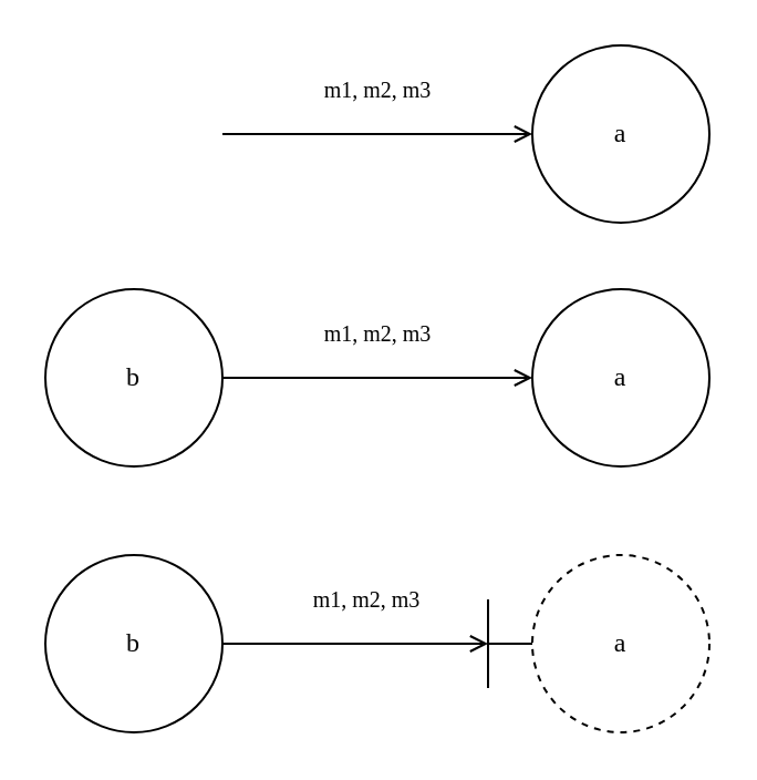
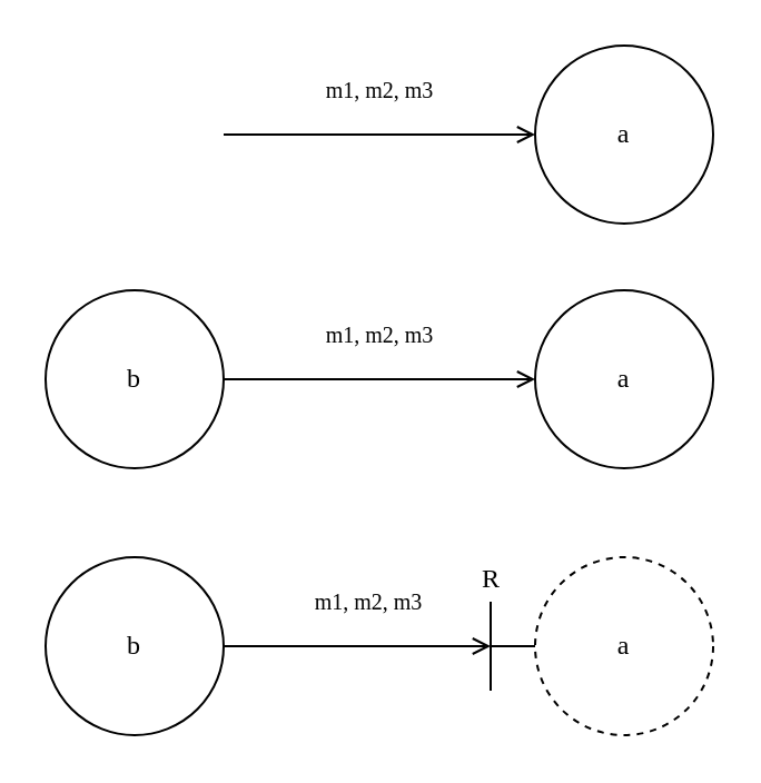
  <mxCell id="0" />
  <mxCell id="1" parent="0" />
  <mxCell id="2" value="b" style="ellipse;whiteSpace=wrap;html=1;aspect=fixed;fontFamily=ComicMono;fontSource=https%3A%2F%2Fdtinth.github.io%2Fcomic-mono-font%2FComicMono.ttf;" vertex="1" parent="1"><mxGeometry x="20" y="250" width="80" height="80" as="geometry" /></mxCell>
+ <mxCell id="3" value="R" style="text;html=1;align=center;verticalAlign=middle;resizable=0;points=[];autosize=1;strokeColor=none;fillColor=none;fontFamily=ComicMono;fontSource=https%3A%2F%2Fdtinth.github.io%2Fcomic-mono-font%2FComicMono.ttf;" vertex="1" parent="1"><mxGeometry x="210" y="250" width="20" height="20" as="geometry" /></mxCell>
  <mxCell id="4" value="" style="endArrow=open;html=1;rounded=0;fontFamily=pt-ciceri;fontSource=https%3A%2F%2Foh-no-saurs.netlify.app%2Fpt-ciceri.7522a34f.woff;exitX=1;exitY=0.5;exitDx=0;exitDy=0;endFill=0;" edge="1" parent="1" source="2"><mxGeometry width="50" height="50" relative="1" as="geometry"><mxPoint x="210" y="430" as="sourcePoint" /><mxPoint x="220" y="290" as="targetPoint" /></mxGeometry></mxCell>
  <mxCell id="5" value="b" style="ellipse;whiteSpace=wrap;html=1;aspect=fixed;fontFamily=ComicMono;fontSource=https%3A%2F%2Fdtinth.github.io%2Fcomic-mono-font%2FComicMono.ttf;" vertex="1" parent="1"><mxGeometry x="20" y="130" width="80" height="80" as="geometry" /></mxCell>
  <mxCell id="6" value="" style="endArrow=open;html=1;rounded=0;fontFamily=pt-ciceri;fontSource=https%3A%2F%2Foh-no-saurs.netlify.app%2Fpt-ciceri.7522a34f.woff;exitX=1;exitY=0.5;exitDx=0;exitDy=0;endFill=0;entryX=0;entryY=0.5;entryDx=0;entryDy=0;" edge="1" parent="1" source="5" target="10"><mxGeometry width="50" height="50" relative="1" as="geometry"><mxPoint x="210" y="310" as="sourcePoint" /><mxPoint x="237.5" y="169.88" as="targetPoint" /></mxGeometry></mxCell>
  <mxCell id="7" value="" style="group" vertex="1" connectable="0" parent="1"><mxGeometry x="220" y="270" width="20" height="40" as="geometry" /></mxCell>
  <mxCell id="8" value="" style="endArrow=none;html=1;rounded=0;fontFamily=pt-ciceri;fontSource=https%3A%2F%2Foh-no-saurs.netlify.app%2Fpt-ciceri.7522a34f.woff;" edge="1" parent="7"><mxGeometry width="50" height="50" relative="1" as="geometry"><mxPoint y="40" as="sourcePoint" /><mxPoint as="targetPoint" /></mxGeometry></mxCell>
  <mxCell id="9" value="" style="endArrow=none;html=1;rounded=0;fontFamily=pt-ciceri;fontSource=https%3A%2F%2Foh-no-saurs.netlify.app%2Fpt-ciceri.7522a34f.woff;" edge="1" parent="7"><mxGeometry width="50" height="50" relative="1" as="geometry"><mxPoint y="20" as="sourcePoint" /><mxPoint x="20" y="20" as="targetPoint" /></mxGeometry></mxCell>
  <mxCell id="10" value="a" style="ellipse;whiteSpace=wrap;html=1;aspect=fixed;fontFamily=ComicMono;fontSource=https%3A%2F%2Fdtinth.github.io%2Fcomic-mono-font%2FComicMono.ttf;" vertex="1" parent="1"><mxGeometry x="240" y="130" width="80" height="80" as="geometry" /></mxCell>
  <mxCell id="11" value="a" style="ellipse;whiteSpace=wrap;html=1;aspect=fixed;dashed=1;fontFamily=ComicMono;fontSource=https%3A%2F%2Fdtinth.github.io%2Fcomic-mono-font%2FComicMono.ttf;" vertex="1" parent="1"><mxGeometry x="240" y="250" width="80" height="80" as="geometry" /></mxCell>
  <mxCell id="12" value="m1, m2, m3" style="text;html=1;align=center;verticalAlign=middle;resizable=0;points=[];autosize=1;strokeColor=none;fillColor=none;fontFamily=ComicMono;fontSize=10;" vertex="1" parent="1"><mxGeometry x="135" y="140" width="70" height="20" as="geometry" /></mxCell>
  <mxCell id="13" value="m1, m2, m3" style="text;html=1;align=center;verticalAlign=middle;resizable=0;points=[];autosize=1;strokeColor=none;fillColor=none;fontFamily=ComicMono;fontSize=10;" vertex="1" parent="1"><mxGeometry x="130" y="260" width="70" height="20" as="geometry" /></mxCell>
  <mxCell id="14" value="" style="endArrow=open;html=1;rounded=0;fontFamily=pt-ciceri;fontSource=https%3A%2F%2Foh-no-saurs.netlify.app%2Fpt-ciceri.7522a34f.woff;exitX=1;exitY=0.5;exitDx=0;exitDy=0;endFill=0;entryX=0;entryY=0.5;entryDx=0;entryDy=0;" edge="1" parent="1" target="15"><mxGeometry width="50" height="50" relative="1" as="geometry"><mxPoint x="100" y="60" as="sourcePoint" /><mxPoint x="237.5" y="59.88" as="targetPoint" /></mxGeometry></mxCell>
  <mxCell id="15" value="a" style="ellipse;whiteSpace=wrap;html=1;aspect=fixed;fontFamily=ComicMono;fontSource=https%3A%2F%2Fdtinth.github.io%2Fcomic-mono-font%2FComicMono.ttf;" vertex="1" parent="1"><mxGeometry x="240" y="20" width="80" height="80" as="geometry" /></mxCell>
  <mxCell id="16" value="m1, m2, m3" style="text;html=1;align=center;verticalAlign=middle;resizable=0;points=[];autosize=1;strokeColor=none;fillColor=none;fontFamily=ComicMono;fontSize=10;" vertex="1" parent="1"><mxGeometry x="135" y="30" width="70" height="20" as="geometry" /></mxCell>
